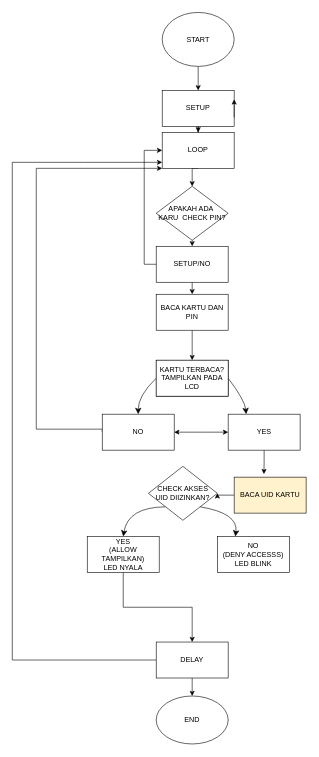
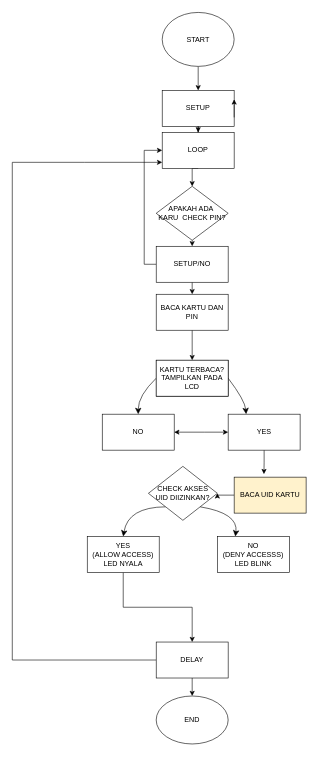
  <mxCell id="0" />
  <mxCell id="1" parent="0" />
  <mxCell id="2" style="edgeStyle=orthogonalEdgeStyle;rounded=0;orthogonalLoop=1;jettySize=auto;html=1;exitX=0.5;exitY=1;exitDx=0;exitDy=0;" parent="1" source="3" target="5" edge="1"><mxGeometry relative="1" as="geometry" /></mxCell>
  <mxCell id="3" value="SETUP" style="rounded=0;whiteSpace=wrap;html=1;" parent="1" vertex="1"><mxGeometry x="270" y="150" width="120" height="60" as="geometry" /></mxCell>
  <mxCell id="4" style="edgeStyle=orthogonalEdgeStyle;rounded=0;orthogonalLoop=1;jettySize=auto;html=1;exitX=0.5;exitY=1;exitDx=0;exitDy=0;entryX=0.5;entryY=0;entryDx=0;entryDy=0;" parent="1" source="5" target="21" edge="1"><mxGeometry relative="1" as="geometry" /></mxCell>
  <mxCell id="5" value="LOOP" style="rounded=0;whiteSpace=wrap;html=1;" parent="1" vertex="1"><mxGeometry x="270" y="220" width="120" height="60" as="geometry" /></mxCell>
  <mxCell id="6" style="edgeStyle=orthogonalEdgeStyle;rounded=0;orthogonalLoop=1;jettySize=auto;html=1;exitX=0.5;exitY=1;exitDx=0;exitDy=0;entryX=0.5;entryY=0;entryDx=0;entryDy=0;" parent="1" source="7" target="14" edge="1"><mxGeometry relative="1" as="geometry" /></mxCell>
  <mxCell id="7" value="BACA KARTU DAN PIN" style="rounded=0;whiteSpace=wrap;html=1;" parent="1" vertex="1"><mxGeometry x="260" y="490" width="120" height="60" as="geometry" /></mxCell>
  <mxCell id="8" style="edgeStyle=none;curved=1;rounded=0;orthogonalLoop=1;jettySize=auto;html=1;exitX=0;exitY=1;exitDx=0;exitDy=0;fontSize=12;startSize=8;endSize=8;entryX=0.5;entryY=0;entryDx=0;entryDy=0;" parent="1" source="10" target="12" edge="1"><mxGeometry relative="1" as="geometry"><mxPoint x="194" y="845" as="targetPoint" /><Array as="points"><mxPoint x="213" y="845" /></Array></mxGeometry></mxCell>
  <mxCell id="9" style="edgeStyle=none;curved=1;rounded=0;orthogonalLoop=1;jettySize=auto;html=1;exitX=1;exitY=1;exitDx=0;exitDy=0;entryX=0.25;entryY=0;entryDx=0;entryDy=0;fontSize=12;startSize=8;endSize=8;" parent="1" source="10" target="36" edge="1"><mxGeometry relative="1" as="geometry"><Array as="points"><mxPoint x="397" y="855" /></Array></mxGeometry></mxCell>
  <mxCell id="10" value="CHECK AKSES&lt;div&gt;UID DIIZINKAN?&lt;/div&gt;" style="rhombus;whiteSpace=wrap;html=1;" parent="1" vertex="1"><mxGeometry x="247" y="777" width="115" height="90" as="geometry" /></mxCell>
  <mxCell id="11" style="edgeStyle=orthogonalEdgeStyle;rounded=0;orthogonalLoop=1;jettySize=auto;html=1;exitX=0.5;exitY=1;exitDx=0;exitDy=0;entryX=0.5;entryY=0;entryDx=0;entryDy=0;" parent="1" source="12" target="17" edge="1"><mxGeometry relative="1" as="geometry" /></mxCell>
- <mxCell id="12" value="YES&lt;br&gt;(ALLOW TAMPILKAN)&lt;div&gt;LED NYALA&lt;/div&gt;" style="rounded=0;whiteSpace=wrap;html=1;" parent="1" vertex="1"><mxGeometry x="145" y="894" width="120" height="60" as="geometry" /></mxCell>
+ <mxCell id="12" value="YES&lt;br&gt;(ALLOW ACCESS)&lt;div&gt;LED NYALA&lt;/div&gt;" style="rounded=0;whiteSpace=wrap;html=1;" parent="1" vertex="1"><mxGeometry x="145" y="894" width="120" height="60" as="geometry" /></mxCell>
  <mxCell id="13" value="END" style="ellipse;whiteSpace=wrap;html=1;" parent="1" vertex="1"><mxGeometry x="260" y="1160" width="120" height="80" as="geometry" /></mxCell>
  <mxCell id="14" value="KARTU TERBACA?" style="rounded=0;whiteSpace=wrap;html=1;" parent="1" vertex="1"><mxGeometry x="260" y="600" width="120" height="60" as="geometry" /></mxCell>
  <mxCell id="15" style="edgeStyle=orthogonalEdgeStyle;rounded=0;orthogonalLoop=1;jettySize=auto;html=1;exitX=0.5;exitY=1;exitDx=0;exitDy=0;entryX=0.5;entryY=0;entryDx=0;entryDy=0;" parent="1" source="17" edge="1"><mxGeometry relative="1" as="geometry"><mxPoint x="320" y="1160" as="targetPoint" /></mxGeometry></mxCell>
  <mxCell id="16" style="edgeStyle=orthogonalEdgeStyle;rounded=0;orthogonalLoop=1;jettySize=auto;html=1;exitX=0;exitY=0.5;exitDx=0;exitDy=0;" parent="1" source="17" edge="1"><mxGeometry relative="1" as="geometry"><mxPoint x="270" y="270" as="targetPoint" /><Array as="points"><mxPoint x="20" y="1100" /><mxPoint x="20" y="270" /><mxPoint x="140" y="270" /></Array></mxGeometry></mxCell>
  <mxCell id="17" value="DELAY" style="rounded=0;whiteSpace=wrap;html=1;" parent="1" vertex="1"><mxGeometry x="260" y="1070" width="120" height="60" as="geometry" /></mxCell>
  <mxCell id="18" style="edgeStyle=orthogonalEdgeStyle;rounded=0;orthogonalLoop=1;jettySize=auto;html=1;exitX=0.5;exitY=1;exitDx=0;exitDy=0;" parent="1" source="19" target="3" edge="1"><mxGeometry relative="1" as="geometry" /></mxCell>
  <mxCell id="19" value="START" style="ellipse;whiteSpace=wrap;html=1;" parent="1" vertex="1"><mxGeometry x="270" y="20" width="120" height="90" as="geometry" /></mxCell>
  <mxCell id="20" style="edgeStyle=orthogonalEdgeStyle;rounded=0;orthogonalLoop=1;jettySize=auto;html=1;exitX=0.5;exitY=1;exitDx=0;exitDy=0;entryX=0.5;entryY=0;entryDx=0;entryDy=0;" parent="1" source="21" target="25" edge="1"><mxGeometry relative="1" as="geometry" /></mxCell>
  <mxCell id="21" value="APAKAH ADA&amp;nbsp;&lt;div&gt;KARU&amp;nbsp; CHECK PIN?&lt;/div&gt;" style="rhombus;whiteSpace=wrap;html=1;" parent="1" vertex="1"><mxGeometry x="260" y="310" width="120" height="90" as="geometry" /></mxCell>
  <mxCell id="22" style="edgeStyle=orthogonalEdgeStyle;rounded=0;orthogonalLoop=1;jettySize=auto;html=1;exitX=1;exitY=0.75;exitDx=0;exitDy=0;entryX=1;entryY=0.25;entryDx=0;entryDy=0;" parent="1" source="3" target="3" edge="1"><mxGeometry relative="1" as="geometry" /></mxCell>
  <mxCell id="23" style="edgeStyle=orthogonalEdgeStyle;rounded=0;orthogonalLoop=1;jettySize=auto;html=1;exitX=0.5;exitY=1;exitDx=0;exitDy=0;entryX=0.5;entryY=0;entryDx=0;entryDy=0;" parent="1" source="25" target="7" edge="1"><mxGeometry relative="1" as="geometry" /></mxCell>
  <mxCell id="24" style="edgeStyle=orthogonalEdgeStyle;rounded=0;orthogonalLoop=1;jettySize=auto;html=1;exitX=0;exitY=0.5;exitDx=0;exitDy=0;entryX=0;entryY=0.5;entryDx=0;entryDy=0;" parent="1" source="25" target="5" edge="1"><mxGeometry relative="1" as="geometry"><mxPoint x="230" y="270" as="targetPoint" /></mxGeometry></mxCell>
  <mxCell id="25" value="SETUP/NO" style="rounded=0;whiteSpace=wrap;html=1;" parent="1" vertex="1"><mxGeometry x="260" y="410" width="120" height="60" as="geometry" /></mxCell>
  <mxCell id="26" style="edgeStyle=none;curved=1;rounded=0;orthogonalLoop=1;jettySize=auto;html=1;exitX=0;exitY=0.5;exitDx=0;exitDy=0;entryX=0.5;entryY=0;entryDx=0;entryDy=0;fontSize=12;startSize=8;endSize=8;" parent="1" source="28" target="30" edge="1"><mxGeometry relative="1" as="geometry"><Array as="points"><mxPoint x="230" y="659" /></Array></mxGeometry></mxCell>
  <mxCell id="27" style="edgeStyle=none;curved=1;rounded=0;orthogonalLoop=1;jettySize=auto;html=1;exitX=1;exitY=0.5;exitDx=0;exitDy=0;entryX=0.25;entryY=0;entryDx=0;entryDy=0;fontSize=12;startSize=8;endSize=8;" parent="1" source="28" target="32" edge="1"><mxGeometry relative="1" as="geometry"><Array as="points"><mxPoint x="408" y="667" /></Array></mxGeometry></mxCell>
  <mxCell id="28" value="KARTU TERBACA?&lt;div&gt;TAMPILKAN PADA LCD&lt;/div&gt;" style="rounded=0;whiteSpace=wrap;html=1;" parent="1" vertex="1"><mxGeometry x="260" y="600" width="120" height="60" as="geometry" /></mxCell>
- <mxCell id="29" style="edgeStyle=orthogonalEdgeStyle;rounded=0;orthogonalLoop=1;jettySize=auto;html=1;exitX=0;exitY=0.5;exitDx=0;exitDy=0;entryX=0;entryY=1;entryDx=0;entryDy=0;" parent="1" source="30" target="5" edge="1"><mxGeometry relative="1" as="geometry"><mxPoint x="250" y="260" as="targetPoint" /><mxPoint x="150" y="715" as="sourcePoint" /><Array as="points"><mxPoint x="170" y="715" /><mxPoint x="60" y="715" /><mxPoint x="60" y="280" /></Array></mxGeometry></mxCell>
  <mxCell id="30" value="NO" style="rounded=0;whiteSpace=wrap;html=1;" parent="1" vertex="1"><mxGeometry x="170" y="690" width="120" height="60" as="geometry" /></mxCell>
  <mxCell id="31" style="edgeStyle=orthogonalEdgeStyle;rounded=0;orthogonalLoop=1;jettySize=auto;html=1;exitX=0.5;exitY=1;exitDx=0;exitDy=0;" parent="1" source="32" edge="1"><mxGeometry relative="1" as="geometry"><mxPoint x="439.667" y="790" as="targetPoint" /></mxGeometry></mxCell>
  <mxCell id="32" value="YES" style="rounded=0;whiteSpace=wrap;html=1;" parent="1" vertex="1"><mxGeometry x="380" y="690" width="120" height="60" as="geometry" /></mxCell>
  <mxCell id="33" style="edgeStyle=orthogonalEdgeStyle;rounded=0;orthogonalLoop=1;jettySize=auto;html=1;exitX=0;exitY=0.5;exitDx=0;exitDy=0;entryX=1;entryY=0.5;entryDx=0;entryDy=0;" parent="1" source="34" target="10" edge="1"><mxGeometry relative="1" as="geometry" /></mxCell>
  <mxCell id="34" value="BACA UID KARTU" style="rounded=0;whiteSpace=wrap;html=1;fillColor=#fff2cc;" parent="1" vertex="1"><mxGeometry x="390" y="795" width="120" height="60" as="geometry" /></mxCell>
  <mxCell id="35" value="" style="endArrow=classic;startArrow=classic;html=1;rounded=0;entryX=0;entryY=0.5;entryDx=0;entryDy=0;exitX=1;exitY=0.5;exitDx=0;exitDy=0;" parent="1" source="30" target="32" edge="1"><mxGeometry width="50" height="50" relative="1" as="geometry"><mxPoint x="280" y="730" as="sourcePoint" /><mxPoint x="470" y="670" as="targetPoint" /><Array as="points"><mxPoint x="340" y="720" /></Array></mxGeometry></mxCell>
  <mxCell id="36" value="NO&lt;br&gt;(DENY ACCESSS)&lt;div&gt;LED BLINK&lt;/div&gt;" style="rounded=0;whiteSpace=wrap;html=1;" parent="1" vertex="1"><mxGeometry x="362" y="894" width="120" height="60" as="geometry" /></mxCell>
